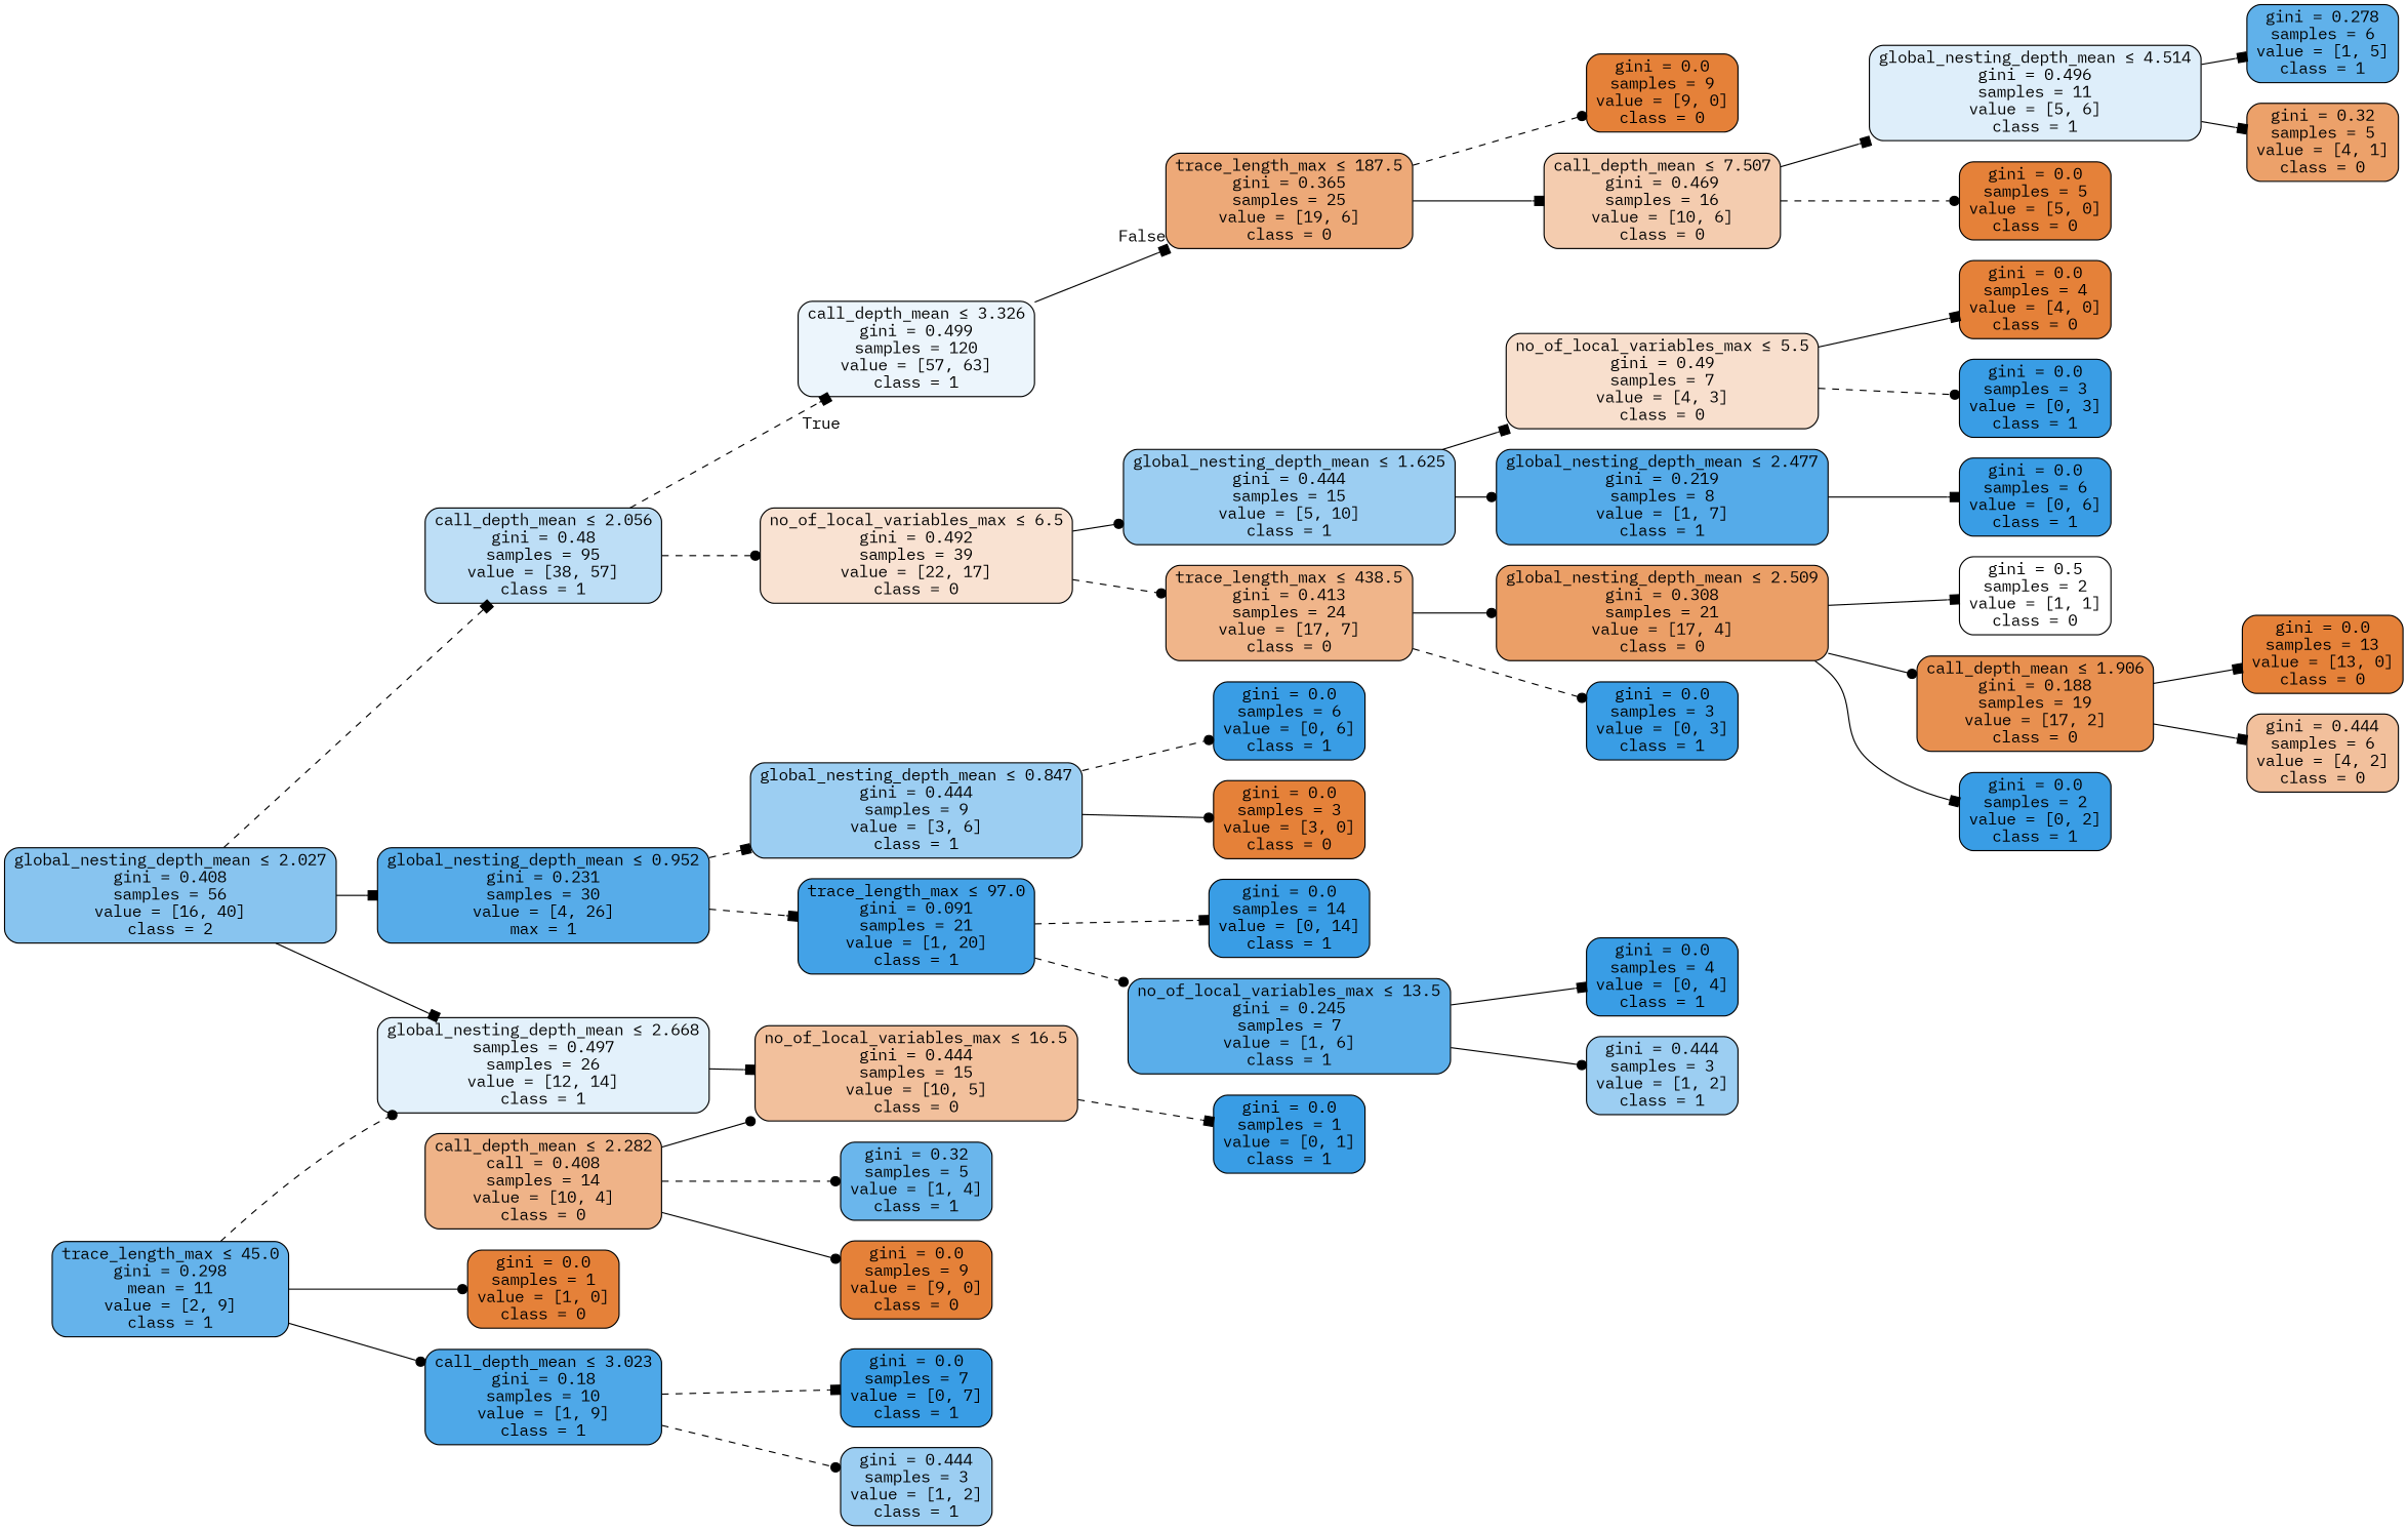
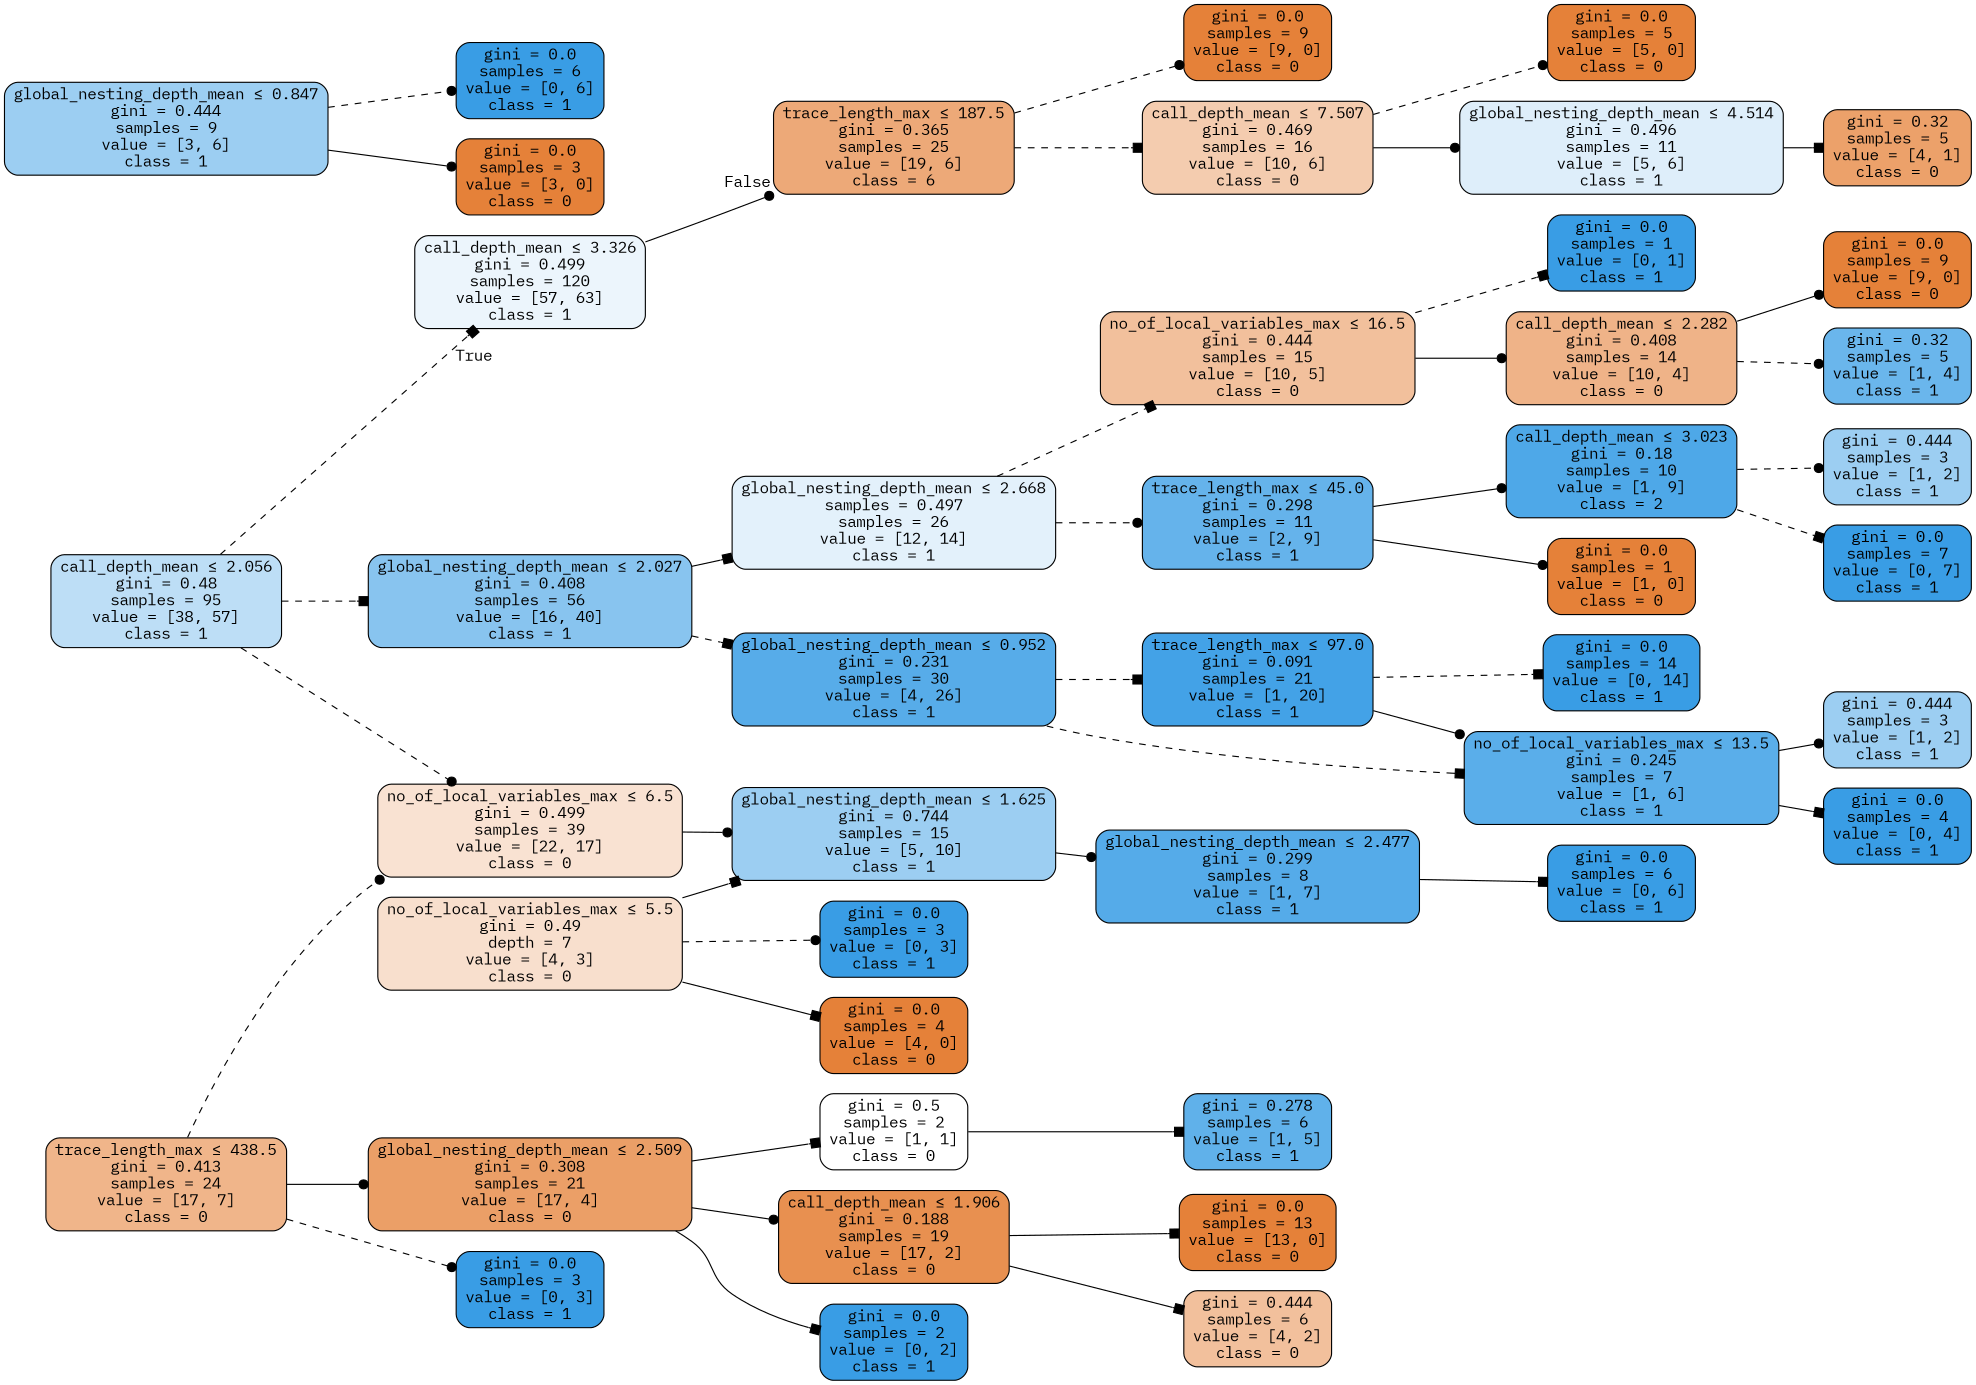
  digraph {
    fontname="IBM Plex Mono"
    rankdir=LR
    node [color=black fillcolor="#399de5ff" fontname="IBM Plex Mono" shape=box style="filled, rounded"]
    edge [arrowhead=dot fontname="IBM Plex Mono" style=solid]
    n1 [fillcolor="#399de518" label=<call_depth_mean &le; 3.326<br/>gini = 0.499<br/>samples = 120<br/>value = [57, 63]<br/>class = 1>]
-   n2 [fillcolor="#e58139ae" label=<trace_length_max &le; 187.5<br/>gini = 0.365<br/>samples = 25<br/>value = [19, 6]<br/>class = 0>]
+   n2 [fillcolor="#e58139ae" label=<trace_length_max &le; 187.5<br/>gini = 0.365<br/>samples = 25<br/>value = [19, 6]<br/>class = 6>]
    n3 [fillcolor="#399de555" label=<call_depth_mean &le; 2.056<br/>gini = 0.48<br/>samples = 95<br/>value = [38, 57]<br/>class = 1>]
-   n4 [fillcolor="#e581393a" label=<no_of_local_variables_max &le; 6.5<br/>gini = 0.492<br/>samples = 39<br/>value = [22, 17]<br/>class = 0>]
-   n5 [fillcolor="#399de599" label=<global_nesting_depth_mean &le; 2.027<br/>gini = 0.408<br/>samples = 56<br/>value = [16, 40]<br/>class = 2>]
+   n4 [fillcolor="#e581393a" label=<no_of_local_variables_max &le; 6.5<br/>gini = 0.499<br/>samples = 39<br/>value = [22, 17]<br/>class = 0>]
+   n5 [fillcolor="#399de599" label=<global_nesting_depth_mean &le; 2.027<br/>gini = 0.408<br/>samples = 56<br/>value = [16, 40]<br/>class = 1>]
    n6 [fillcolor="#e58139ff" label=<gini = 0.0<br/>samples = 9<br/>value = [9, 0]<br/>class = 0>]
    n7 [fillcolor="#e5813966" label=<call_depth_mean &le; 7.507<br/>gini = 0.469<br/>samples = 16<br/>value = [10, 6]<br/>class = 0>]
-   n8 [fillcolor="#399de57f" label=<global_nesting_depth_mean &le; 1.625<br/>gini = 0.444<br/>samples = 15<br/>value = [5, 10]<br/>class = 1>]
+   n8 [fillcolor="#399de57f" label=<global_nesting_depth_mean &le; 1.625<br/>gini = 0.744<br/>samples = 15<br/>value = [5, 10]<br/>class = 1>]
    n9 [fillcolor="#e5813996" label=<trace_length_max &le; 438.5<br/>gini = 0.413<br/>samples = 24<br/>value = [17, 7]<br/>class = 0>]
-   n10 [fillcolor="#399de5d8" label=<global_nesting_depth_mean &le; 0.952<br/>gini = 0.231<br/>samples = 30<br/>value = [4, 26]<br/>max = 1>]
+   n10 [fillcolor="#399de5d8" label=<global_nesting_depth_mean &le; 0.952<br/>gini = 0.231<br/>samples = 30<br/>value = [4, 26]<br/>class = 1>]
    n11 [fillcolor="#399de524" label=<global_nesting_depth_mean &le; 2.668<br/>samples = 0.497<br/>samples = 26<br/>value = [12, 14]<br/>class = 1>]
-   n12 [fillcolor="#e5813940" label=<no_of_local_variables_max &le; 5.5<br/>gini = 0.49<br/>samples = 7<br/>value = [4, 3]<br/>class = 0>]
-   n13 [fillcolor="#399de5db" label=<global_nesting_depth_mean &le; 2.477<br/>gini = 0.219<br/>samples = 8<br/>value = [1, 7]<br/>class = 1>]
+   n12 [fillcolor="#e5813940" label=<no_of_local_variables_max &le; 5.5<br/>gini = 0.49<br/>depth = 7<br/>value = [4, 3]<br/>class = 0>]
+   n13 [fillcolor="#399de5db" label=<global_nesting_depth_mean &le; 2.477<br/>gini = 0.299<br/>samples = 8<br/>value = [1, 7]<br/>class = 1>]
    n14 [fillcolor="#e58139c3" label=<global_nesting_depth_mean &le; 2.509<br/>gini = 0.308<br/>samples = 21<br/>value = [17, 4]<br/>class = 0>]
    n15 [label=<gini = 0.0<br/>samples = 3<br/>value = [0, 3]<br/>class = 1>]
    n16 [fillcolor="#e58139ff" label=<gini = 0.0<br/>samples = 4<br/>value = [4, 0]<br/>class = 0>]
    n17 [label=<gini = 0.0<br/>samples = 3<br/>value = [0, 3]<br/>class = 1>]
    n18 [label=<gini = 0.0<br/>samples = 6<br/>value = [0, 6]<br/>class = 1>]
    n19 [fillcolor="#e5813900" label=<gini = 0.5<br/>samples = 2<br/>value = [1, 1]<br/>class = 0>]
    n20 [fillcolor="#e58139e1" label=<call_depth_mean &le; 1.906<br/>gini = 0.188<br/>samples = 19<br/>value = [17, 2]<br/>class = 0>]
    n21 [label=<gini = 0.0<br/>samples = 2<br/>value = [0, 2]<br/>class = 1>]
    n22 [fillcolor="#e58139ff" label=<gini = 0.0<br/>samples = 13<br/>value = [13, 0]<br/>class = 0>]
    n23 [fillcolor="#e581397f" label=<gini = 0.444<br/>samples = 6<br/>value = [4, 2]<br/>class = 0>]
    n24 [fillcolor="#399de57f" label=<global_nesting_depth_mean &le; 0.847<br/>gini = 0.444<br/>samples = 9<br/>value = [3, 6]<br/>class = 1>]
    n25 [fillcolor="#399de5f2" label=<trace_length_max &le; 97.0<br/>gini = 0.091<br/>samples = 21<br/>value = [1, 20]<br/>class = 1>]
    n26 [fillcolor="#e581397f" label=<no_of_local_variables_max &le; 16.5<br/>gini = 0.444<br/>samples = 15<br/>value = [10, 5]<br/>class = 0>]
-   n27 [fillcolor="#399de5c6" label=<trace_length_max &le; 45.0<br/>gini = 0.298<br/>mean = 11<br/>value = [2, 9]<br/>class = 1>]
+   n27 [fillcolor="#399de5c6" label=<trace_length_max &le; 45.0<br/>gini = 0.298<br/>samples = 11<br/>value = [2, 9]<br/>class = 1>]
    n28 [label=<gini = 0.0<br/>samples = 6<br/>value = [0, 6]<br/>class = 1>]
    n29 [fillcolor="#e58139ff" label=<gini = 0.0<br/>samples = 3<br/>value = [3, 0]<br/>class = 0>]
    n30 [label=<gini = 0.0<br/>samples = 14<br/>value = [0, 14]<br/>class = 1>]
    n31 [fillcolor="#399de5d4" label=<no_of_local_variables_max &le; 13.5<br/>gini = 0.245<br/>samples = 7<br/>value = [1, 6]<br/>class = 1>]
    n32 [label=<gini = 0.0<br/>samples = 4<br/>value = [0, 4]<br/>class = 1>]
    n33 [fillcolor="#399de57f" label=<gini = 0.444<br/>samples = 3<br/>value = [1, 2]<br/>class = 1>]
-   n34 [fillcolor="#e5813999" label=<call_depth_mean &le; 2.282<br/>call = 0.408<br/>samples = 14<br/>value = [10, 4]<br/>class = 0>]
+   n34 [fillcolor="#e5813999" label=<call_depth_mean &le; 2.282<br/>gini = 0.408<br/>samples = 14<br/>value = [10, 4]<br/>class = 0>]
    n35 [label=<gini = 0.0<br/>samples = 1<br/>value = [0, 1]<br/>class = 1>]
    n36 [fillcolor="#e58139ff" label=<gini = 0.0<br/>samples = 1<br/>value = [1, 0]<br/>class = 0>]
-   n37 [fillcolor="#399de5e3" label=<call_depth_mean &le; 3.023<br/>gini = 0.18<br/>samples = 10<br/>value = [1, 9]<br/>class = 1>]
+   n37 [fillcolor="#399de5e3" label=<call_depth_mean &le; 3.023<br/>gini = 0.18<br/>samples = 10<br/>value = [1, 9]<br/>class = 2>]
    n38 [fillcolor="#399de5bf" label=<gini = 0.32<br/>samples = 5<br/>value = [1, 4]<br/>class = 1>]
    n39 [fillcolor="#e58139ff" label=<gini = 0.0<br/>samples = 9<br/>value = [9, 0]<br/>class = 0>]
    n40 [label=<gini = 0.0<br/>samples = 7<br/>value = [0, 7]<br/>class = 1>]
    n41 [fillcolor="#399de57f" label=<gini = 0.444<br/>samples = 3<br/>value = [1, 2]<br/>class = 1>]
    n42 [fillcolor="#399de52a" label=<global_nesting_depth_mean &le; 4.514<br/>gini = 0.496<br/>samples = 11<br/>value = [5, 6]<br/>class = 1>]
    n43 [fillcolor="#e58139ff" label=<gini = 0.0<br/>samples = 5<br/>value = [5, 0]<br/>class = 0>]
    n44 [fillcolor="#399de5cc" label=<gini = 0.278<br/>samples = 6<br/>value = [1, 5]<br/>class = 1>]
    n45 [fillcolor="#e58139bf" label=<gini = 0.32<br/>samples = 5<br/>value = [4, 1]<br/>class = 0>]
-   n1 -> n2 [arrowhead=box headlabel=False labelangle=-45 labeldistance=2.5]
+   n1 -> n2 [headlabel=False labelangle=-45 labeldistance=2.5]
    n2 -> n6 [style=dashed]
-   n2 -> n7 [arrowhead=box]
+   n2 -> n7 [arrowhead=box style=dashed]
    n3 -> n1 [arrowhead=box headlabel=True labelangle=45 labeldistance=2.5 style=dashed]
    n3 -> n4 [style=dashed]
-   n5 -> n3 [arrowhead=box style=dashed]
+   n3 -> n5 [arrowhead=box style=dashed]
    n4 -> n8
-   n4 -> n9 [style=dashed]
-   n5 -> n10 [arrowhead=box]
+   n9 -> n4 [style=dashed]
+   n5 -> n10 [arrowhead=box style=dashed]
    n5 -> n11 [arrowhead=box]
-   n7 -> n42 [arrowhead=box]
+   n7 -> n42
    n7 -> n43 [style=dashed]
-   n8 -> n12 [arrowhead=box]
+   n12 -> n8 [arrowhead=box]
    n8 -> n13
    n9 -> n14
    n9 -> n15 [style=dashed]
-   n10 -> n24 [arrowhead=box style=dashed]
+   n10 -> n31 [arrowhead=box style=dashed]
    n10 -> n25 [arrowhead=box style=dashed]
-   n11 -> n26 [arrowhead=box]
-   n27 -> n11 [style=dashed]
+   n11 -> n26 [arrowhead=box style=dashed]
+   n11 -> n27 [style=dashed]
    n12 -> n16 [arrowhead=box]
    n12 -> n17 [style=dashed]
    n13 -> n18 [arrowhead=box]
    n14 -> n19 [arrowhead=box]
    n14 -> n20
    n14 -> n21 [arrowhead=box]
    n20 -> n22 [arrowhead=box]
    n20 -> n23 [arrowhead=box]
    n24 -> n28 [style=dashed]
    n24 -> n29
    n25 -> n30 [arrowhead=box style=dashed]
-   n25 -> n31 [style=dashed]
-   n34 -> n26
+   n25 -> n31
+   n26 -> n34
    n26 -> n35 [arrowhead=box style=dashed]
    n27 -> n36
    n27 -> n37
    n31 -> n32 [arrowhead=box]
    n31 -> n33
    n34 -> n38 [style=dashed]
    n34 -> n39
    n37 -> n40 [arrowhead=box style=dashed]
    n37 -> n41 [style=dashed]
-   n42 -> n44 [arrowhead=box]
+   n19 -> n44 [arrowhead=box]
    n42 -> n45 [arrowhead=box]
  }
